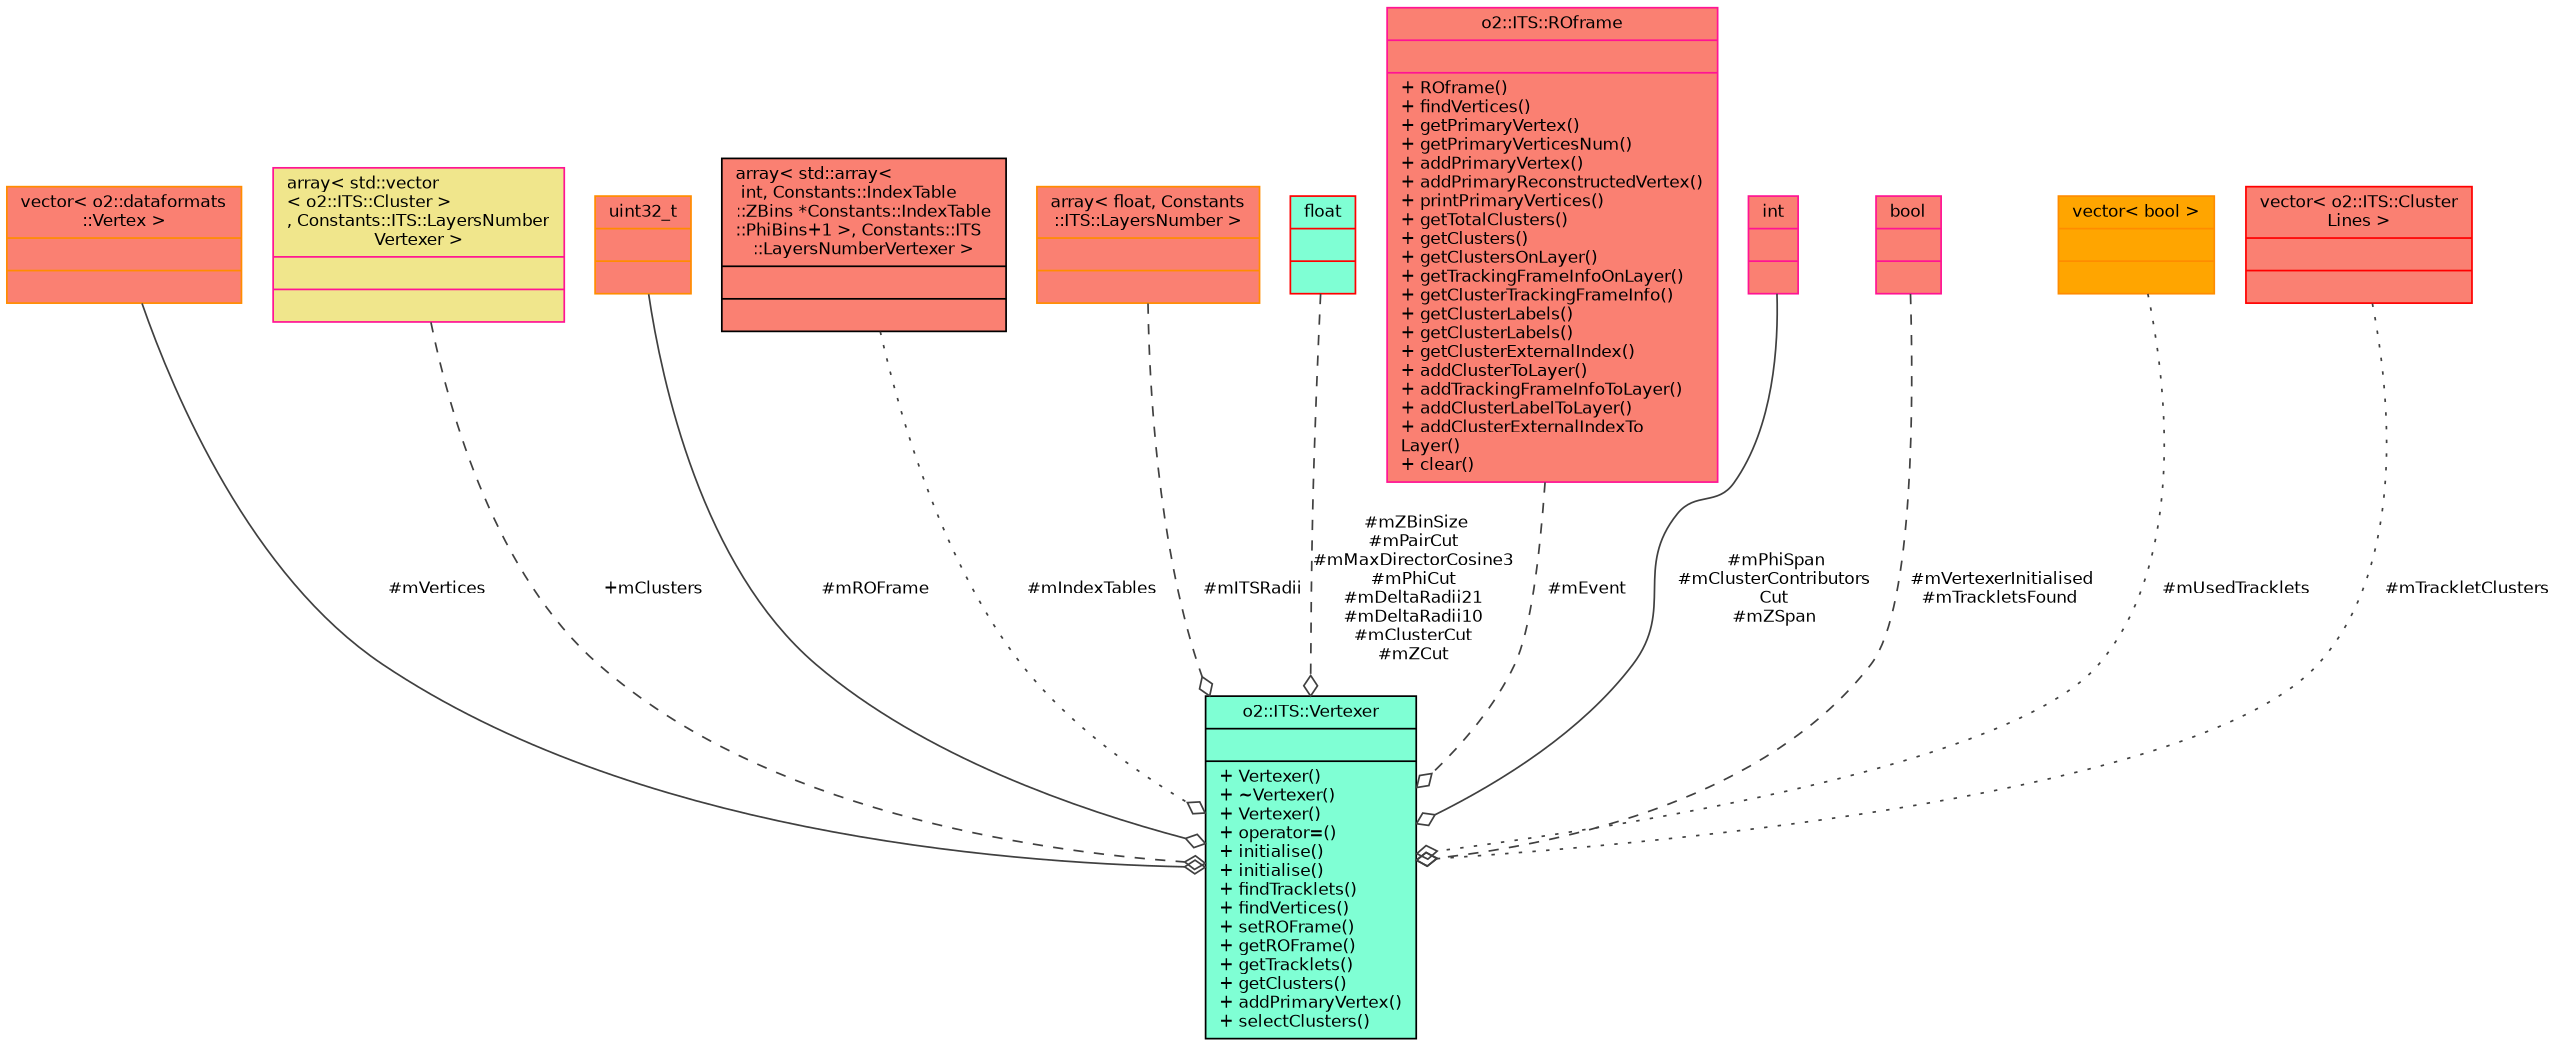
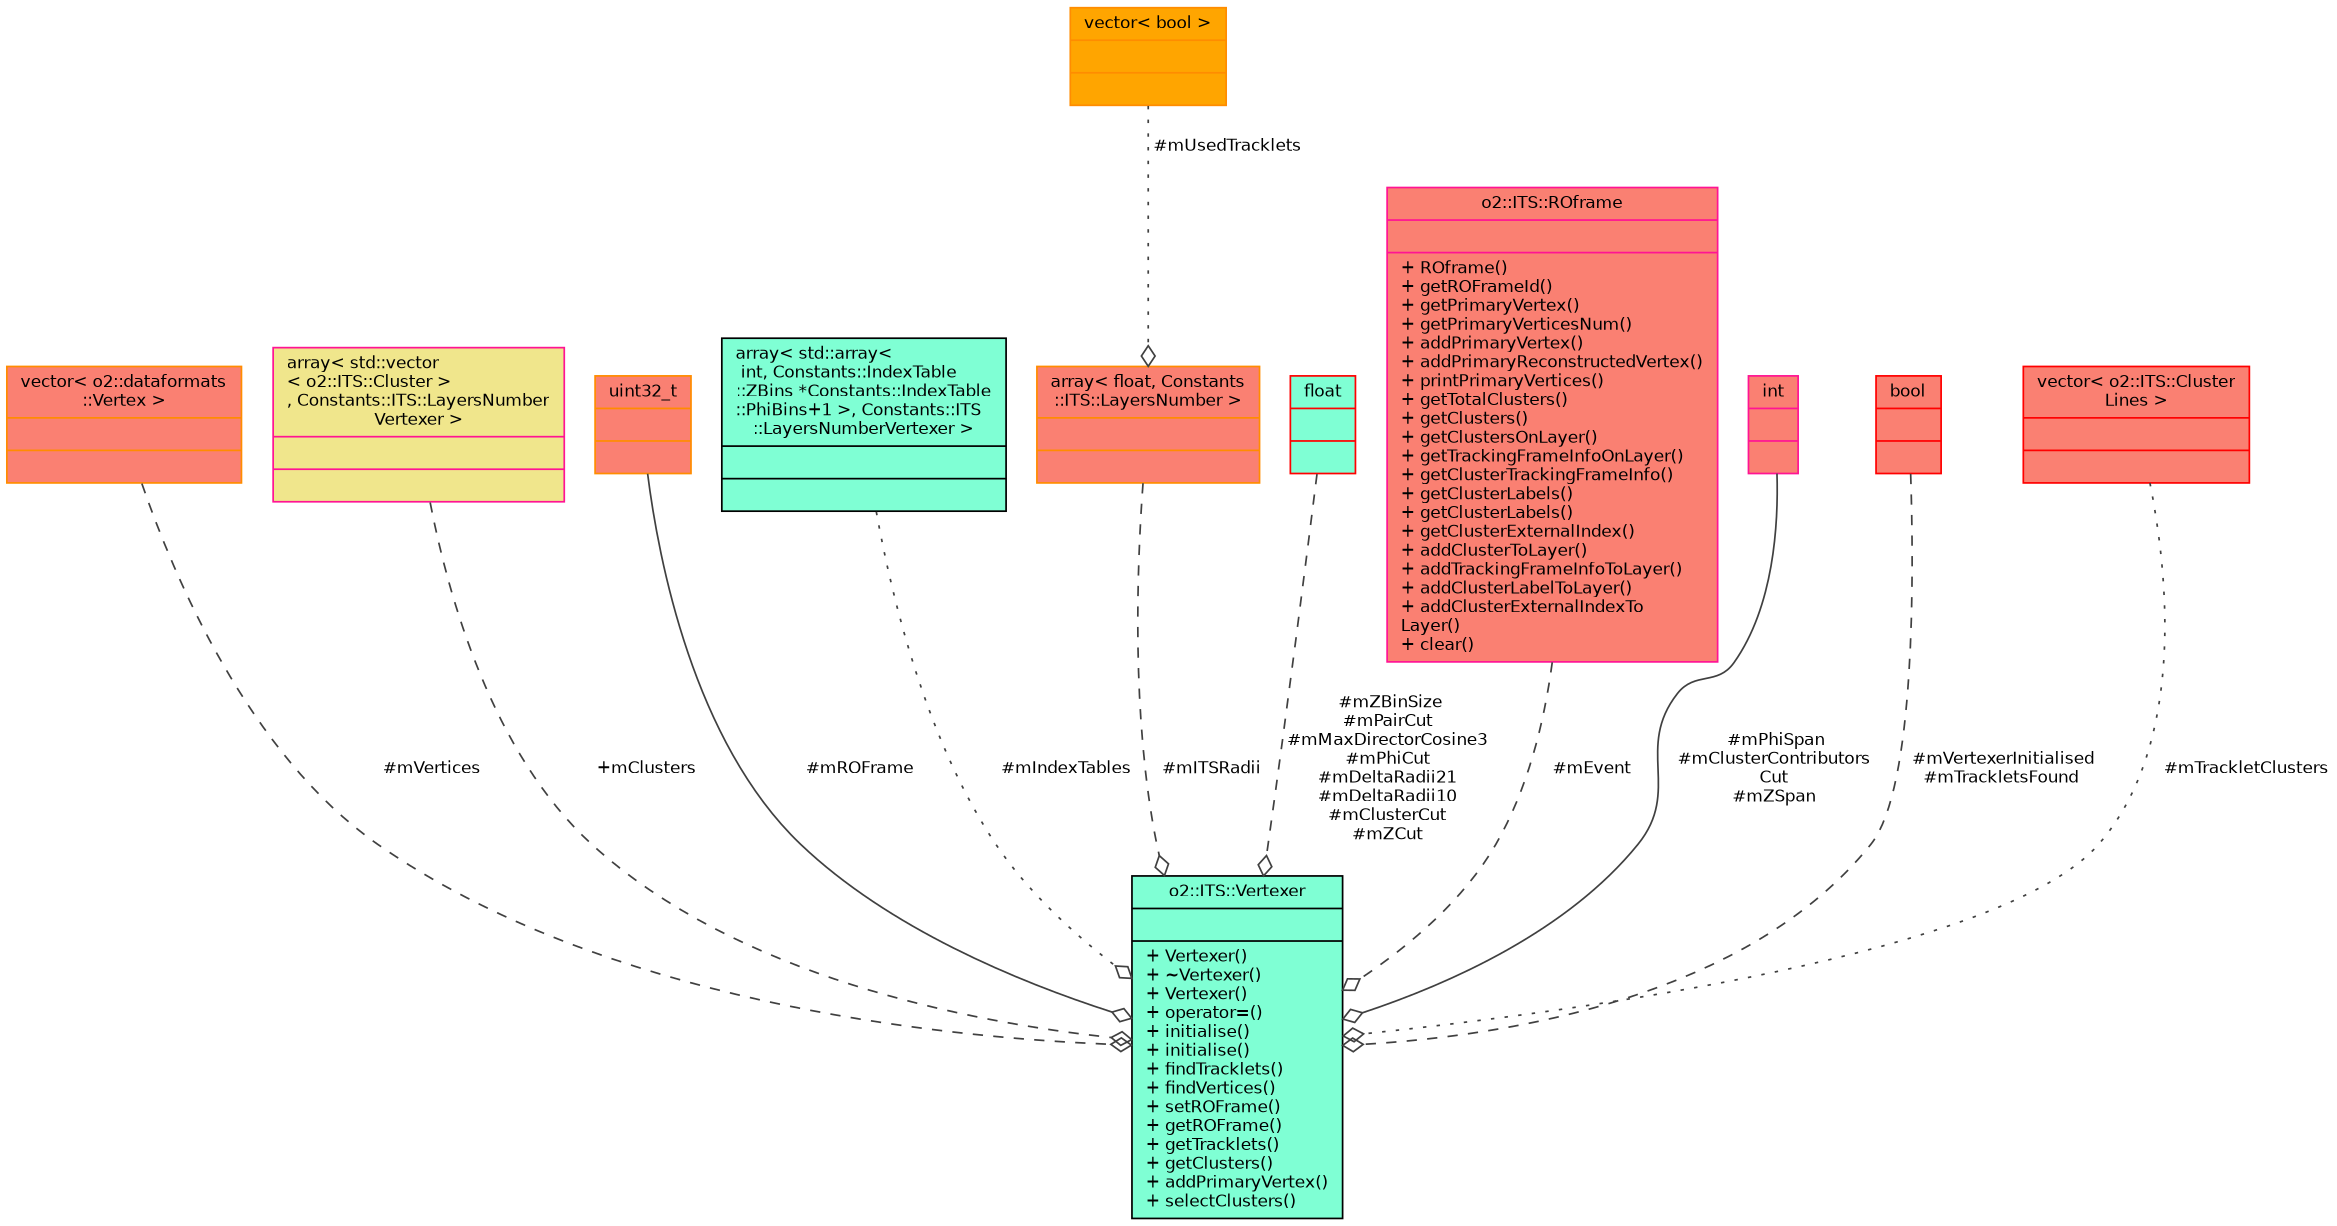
  digraph {
    node [color=darkorange fillcolor=salmon fontname=Helvetica fontsize=10 shape=record style=filled]
    edge [arrowhead=odiamond color=grey25 fontname=Helvetica fontsize=10 labelfontname=Helvetica labelfontsize=10 style=dashed]
    n1 [color=black fillcolor=aquamarine fontcolor=black height=0.2 label="{o2::ITS::Vertexer\n||+ Vertexer()\l+ ~Vertexer()\l+ Vertexer()\l+ operator=()\l+ initialise()\l+ initialise()\l+ findTracklets()\l+ findVertices()\l+ setROFrame()\l+ getROFrame()\l+ getTracklets()\l+ getClusters()\l+ addPrimaryVertex()\l+ selectClusters()\l}" width=0.4]
    n2 [height=0.2 label="{vector\< o2::dataformats\l::Vertex \>\n||}" width=0.4]
    n3 [color=deeppink fillcolor=khaki height=0.2 label="{array\< std::vector\l\< o2::ITS::Cluster \>\l, Constants::ITS::LayersNumber\lVertexer \>\n||}" width=0.4]
    n4 [height=0.2 label="{uint32_t\n||}" width=0.4]
-   n5 [color=black height=0.2 label="{array\< std::array\<\l int, Constants::IndexTable\l::ZBins *Constants::IndexTable\l::PhiBins+1 \>, Constants::ITS\l::LayersNumberVertexer \>\n||}" width=0.4]
+   n5 [color=black fillcolor=aquamarine height=0.2 label="{array\< std::array\<\l int, Constants::IndexTable\l::ZBins *Constants::IndexTable\l::PhiBins+1 \>, Constants::ITS\l::LayersNumberVertexer \>\n||}" width=0.4]
    n6 [height=0.2 label="{array\< float, Constants\l::ITS::LayersNumber \>\n||}" width=0.4]
    n7 [color=red fillcolor=aquamarine height=0.2 label="{float\n||}" width=0.4]
-   n8 [color=deeppink height=0.2 label="{o2::ITS::ROframe\n||+ ROframe()\l+ findVertices()\l+ getPrimaryVertex()\l+ getPrimaryVerticesNum()\l+ addPrimaryVertex()\l+ addPrimaryReconstructedVertex()\l+ printPrimaryVertices()\l+ getTotalClusters()\l+ getClusters()\l+ getClustersOnLayer()\l+ getTrackingFrameInfoOnLayer()\l+ getClusterTrackingFrameInfo()\l+ getClusterLabels()\l+ getClusterLabels()\l+ getClusterExternalIndex()\l+ addClusterToLayer()\l+ addTrackingFrameInfoToLayer()\l+ addClusterLabelToLayer()\l+ addClusterExternalIndexTo\lLayer()\l+ clear()\l}" width=0.4]
+   n8 [color=deeppink height=0.2 label="{o2::ITS::ROframe\n||+ ROframe()\l+ getROFrameId()\l+ getPrimaryVertex()\l+ getPrimaryVerticesNum()\l+ addPrimaryVertex()\l+ addPrimaryReconstructedVertex()\l+ printPrimaryVertices()\l+ getTotalClusters()\l+ getClusters()\l+ getClustersOnLayer()\l+ getTrackingFrameInfoOnLayer()\l+ getClusterTrackingFrameInfo()\l+ getClusterLabels()\l+ getClusterLabels()\l+ getClusterExternalIndex()\l+ addClusterToLayer()\l+ addTrackingFrameInfoToLayer()\l+ addClusterLabelToLayer()\l+ addClusterExternalIndexTo\lLayer()\l+ clear()\l}" width=0.4]
    n9 [color=deeppink height=0.2 label="{int\n||}" width=0.4]
-   n10 [color=deeppink height=0.2 label="{bool\n||}" width=0.4]
+   n10 [color=red height=0.2 label="{bool\n||}" width=0.4]
    n11 [fillcolor=orange height=0.2 label="{vector\< bool \>\n||}" width=0.4]
    n12 [color=red height=0.2 label="{vector\< o2::ITS::Cluster\lLines \>\n||}" width=0.4]
-   n2 -> n1 [label=" #mVertices" style=solid]
+   n2 -> n1 [label=" #mVertices"]
    n3 -> n1 [label=" +mClusters"]
    n4 -> n1 [label=" #mROFrame" style=solid]
    n5 -> n1 [label=" #mIndexTables" style=dotted]
    n6 -> n1 [label=" #mITSRadii"]
    n7 -> n1 [label=" #mZBinSize\n#mPairCut\n#mMaxDirectorCosine3\n#mPhiCut\n#mDeltaRadii21\n#mDeltaRadii10\n#mClusterCut\n#mZCut"]
    n8 -> n1 [label=" #mEvent"]
    n9 -> n1 [label=" #mPhiSpan\n#mClusterContributors\lCut\n#mZSpan" style=solid]
    n10 -> n1 [label=" #mVertexerInitialised\n#mTrackletsFound"]
-   n11 -> n1 [label=" #mUsedTracklets" style=dotted]
+   n11 -> n6 [label=" #mUsedTracklets" style=dotted]
    n12 -> n1 [label=" #mTrackletClusters" style=dotted]
  }
